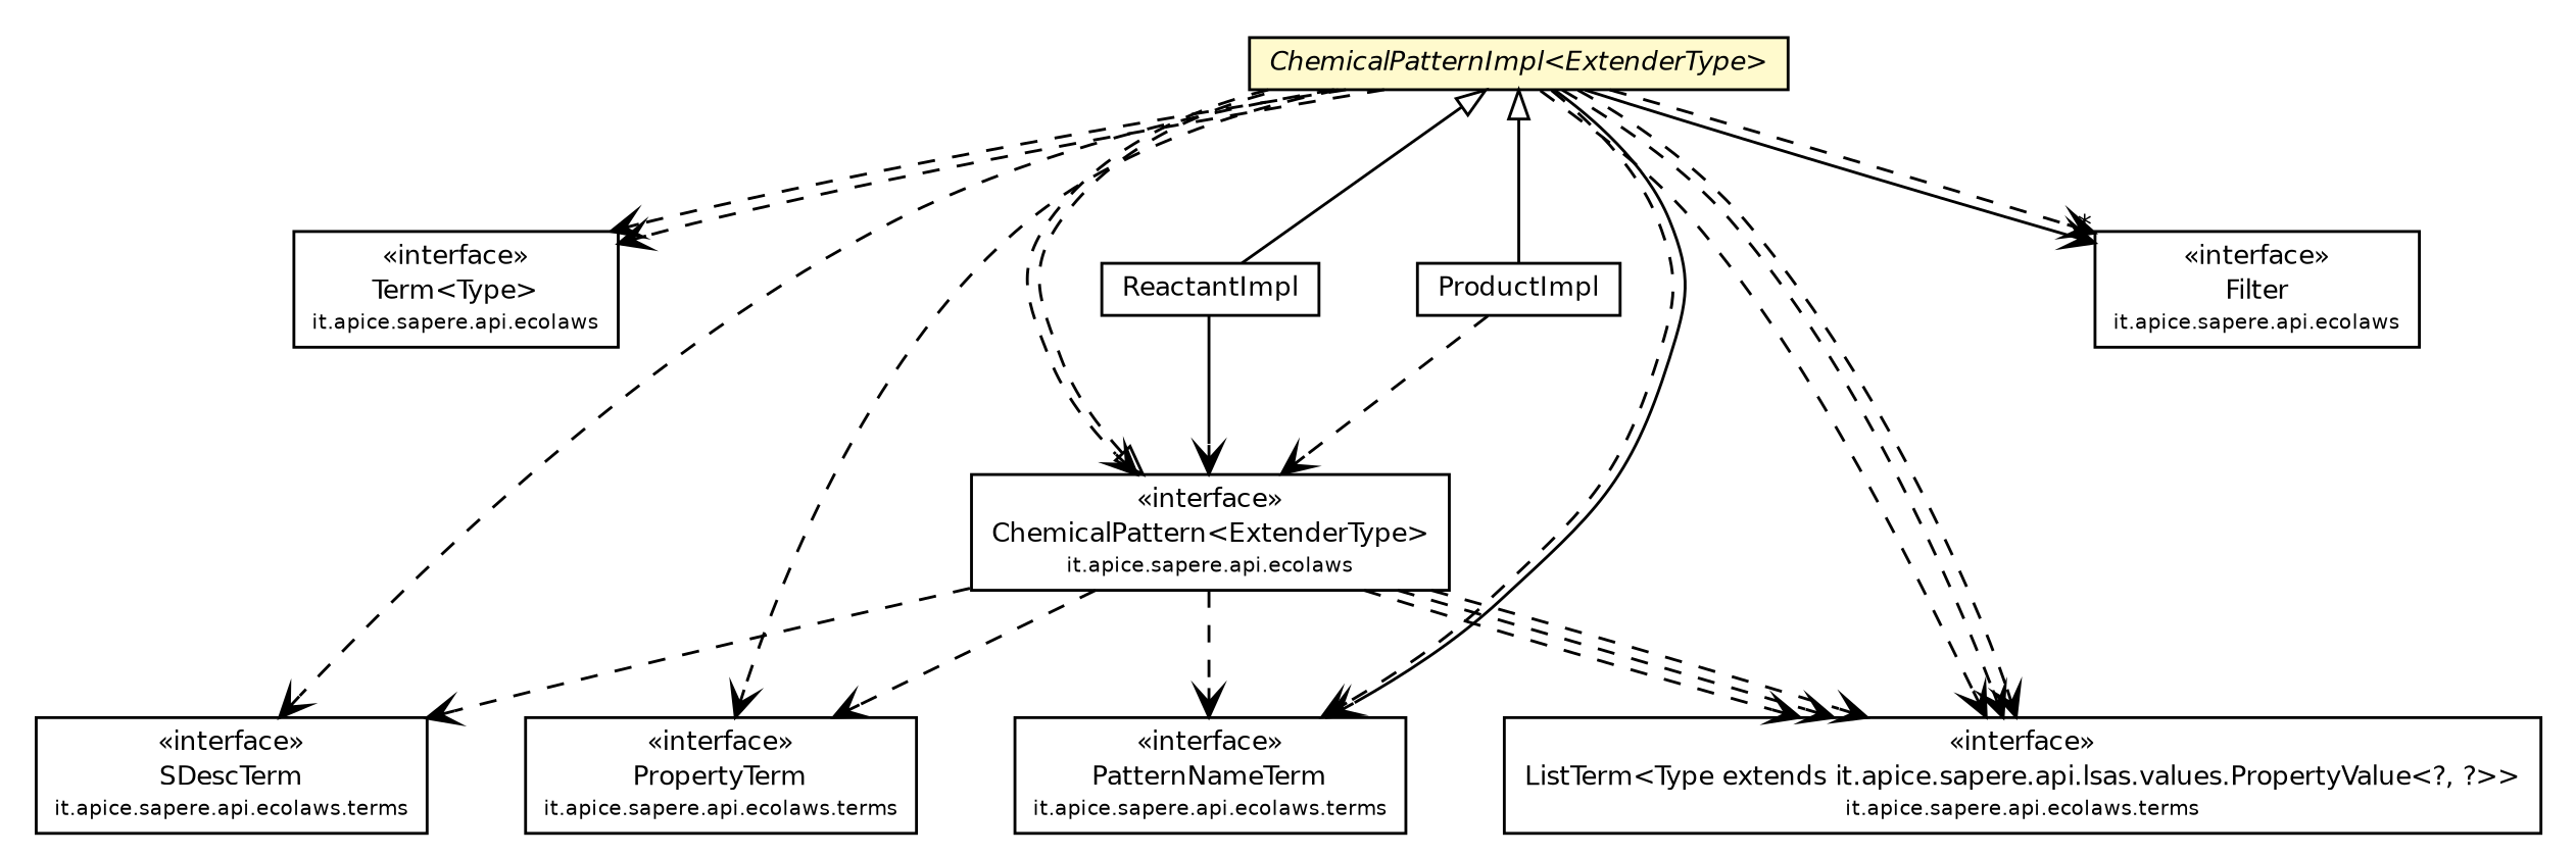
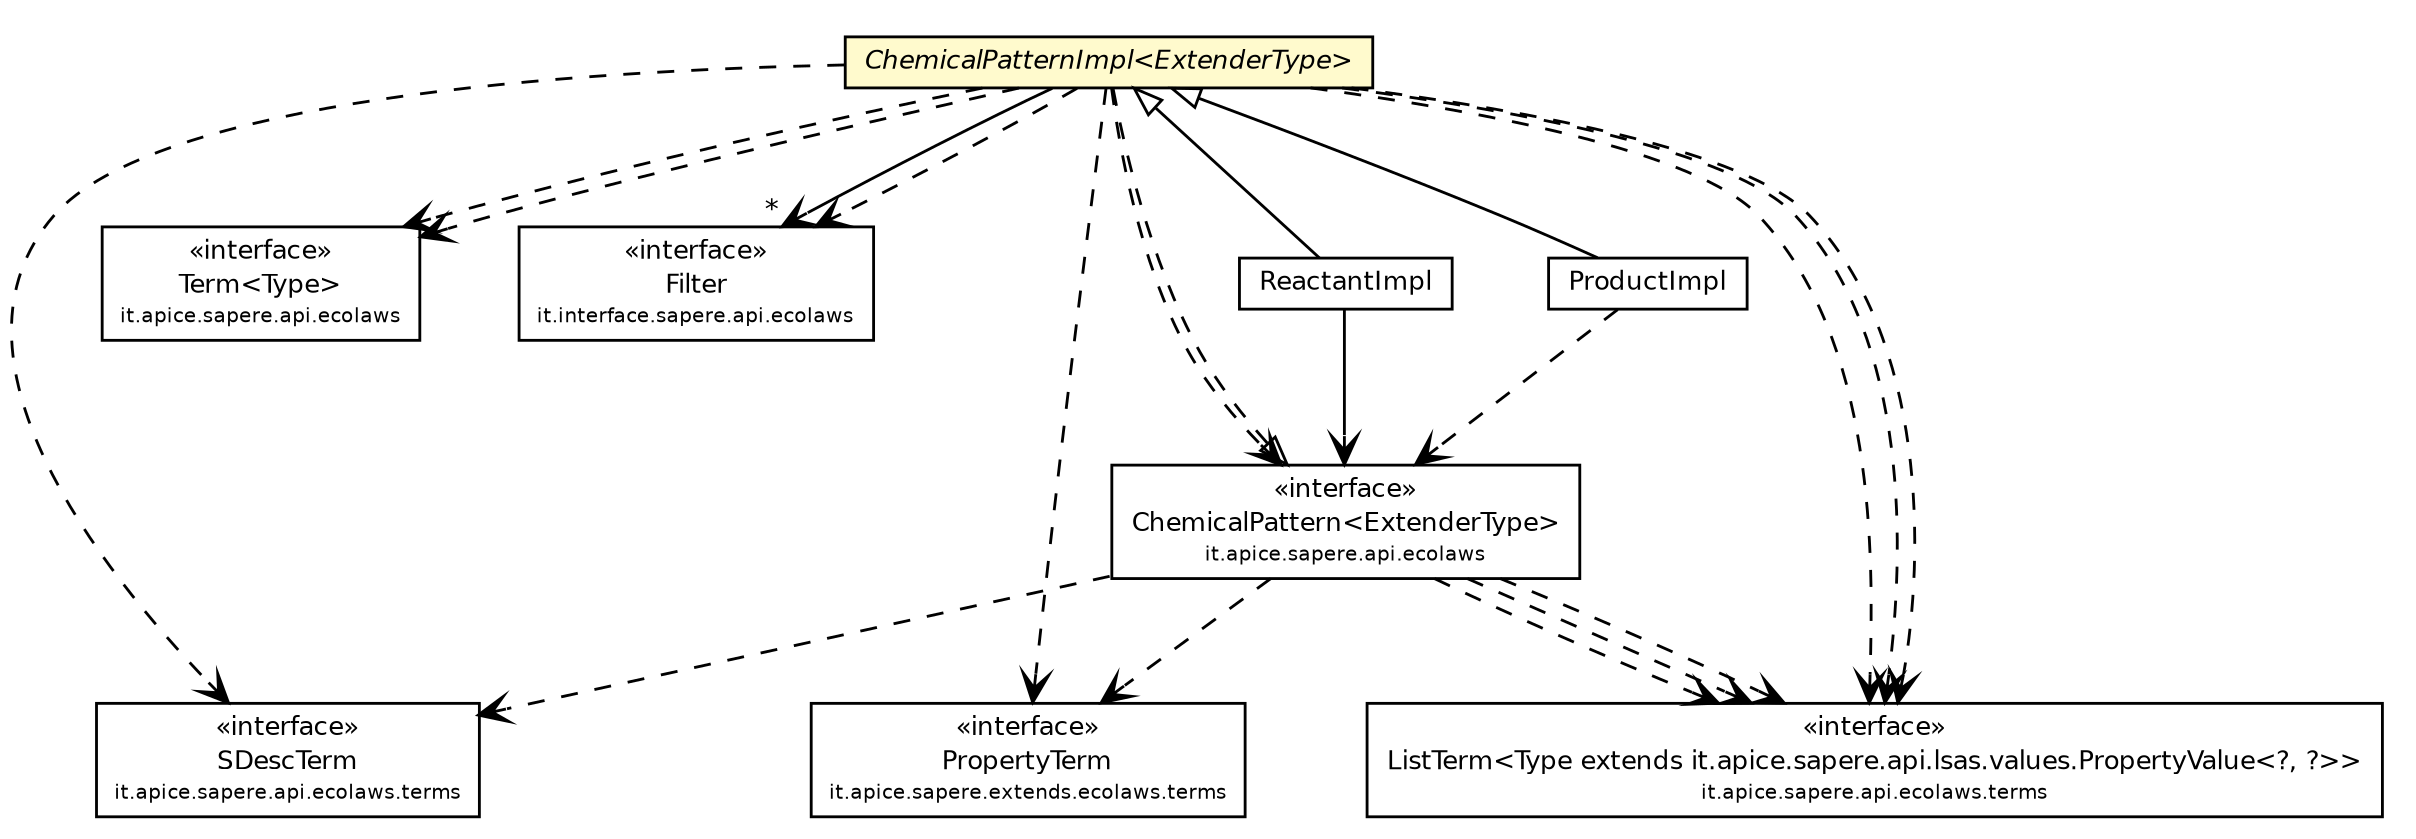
  digraph {
    node [fontcolor=black fontname=Helvetica fontsize=9.0 shape=plaintext]
    edge [arrowhead=open color=black fontcolor=black fontname=Helvetica fontsize=10.0 headport=p labelfontname=Helvetica labelfontsize=10 style=dashed tailport=p]
    n1 [label=<<table border="0" cellborder="1" cellspacing="0" cellpadding="2" port="p" href="../Term.html"> 		<tr><td><table border="0" cellspacing="0" cellpadding="1"> 			<tr><td> &laquo;interface&raquo; </td></tr> 			<tr><td> Term&lt;Type&gt; </td></tr> 			<tr><td><font point-size="7.0"> it.apice.sapere.api.ecolaws </font></td></tr> 		</table></td></tr> 		</table>>]
-   n2 [label=<<table border="0" cellborder="1" cellspacing="0" cellpadding="2" port="p" href="../Filter.html"> 		<tr><td><table border="0" cellspacing="0" cellpadding="1"> 			<tr><td> &laquo;interface&raquo; </td></tr> 			<tr><td> Filter </td></tr> 			<tr><td><font point-size="7.0"> it.apice.sapere.api.ecolaws </font></td></tr> 		</table></td></tr> 		</table>>]
+   n2 [label=<<table border="0" cellborder="1" cellspacing="0" cellpadding="2" port="p" href="../Filter.html"> 		<tr><td><table border="0" cellspacing="0" cellpadding="1"> 			<tr><td> &laquo;interface&raquo; </td></tr> 			<tr><td> Filter </td></tr> 			<tr><td><font point-size="7.0"> it.interface.sapere.api.ecolaws </font></td></tr> 		</table></td></tr> 		</table>>]
    n3 [label=<<table border="0" cellborder="1" cellspacing="0" cellpadding="2" port="p" href="../ChemicalPattern.html"> 		<tr><td><table border="0" cellspacing="0" cellpadding="1"> 			<tr><td> &laquo;interface&raquo; </td></tr> 			<tr><td> ChemicalPattern&lt;ExtenderType&gt; </td></tr> 			<tr><td><font point-size="7.0"> it.apice.sapere.api.ecolaws </font></td></tr> 		</table></td></tr> 		</table>>]
    n4 [label=<<table border="0" cellborder="1" cellspacing="0" cellpadding="2" port="p" href="../terms/SDescTerm.html"> 		<tr><td><table border="0" cellspacing="0" cellpadding="1"> 			<tr><td> &laquo;interface&raquo; </td></tr> 			<tr><td> SDescTerm </td></tr> 			<tr><td><font point-size="7.0"> it.apice.sapere.api.ecolaws.terms </font></td></tr> 		</table></td></tr> 		</table>>]
-   n5 [label=<<table border="0" cellborder="1" cellspacing="0" cellpadding="2" port="p" href="../terms/PropertyTerm.html"> 		<tr><td><table border="0" cellspacing="0" cellpadding="1"> 			<tr><td> &laquo;interface&raquo; </td></tr> 			<tr><td> PropertyTerm </td></tr> 			<tr><td><font point-size="7.0"> it.apice.sapere.api.ecolaws.terms </font></td></tr> 		</table></td></tr> 		</table>>]
-   n6 [label=<<table border="0" cellborder="1" cellspacing="0" cellpadding="2" port="p" href="../terms/PatternNameTerm.html"> 		<tr><td><table border="0" cellspacing="0" cellpadding="1"> 			<tr><td> &laquo;interface&raquo; </td></tr> 			<tr><td> PatternNameTerm </td></tr> 			<tr><td><font point-size="7.0"> it.apice.sapere.api.ecolaws.terms </font></td></tr> 		</table></td></tr> 		</table>>]
+   n5 [label=<<table border="0" cellborder="1" cellspacing="0" cellpadding="2" port="p" href="../terms/PropertyTerm.html"> 		<tr><td><table border="0" cellspacing="0" cellpadding="1"> 			<tr><td> &laquo;interface&raquo; </td></tr> 			<tr><td> PropertyTerm </td></tr> 			<tr><td><font point-size="7.0"> it.apice.sapere.extends.ecolaws.terms </font></td></tr> 		</table></td></tr> 		</table>>]
    n7 [label=<<table border="0" cellborder="1" cellspacing="0" cellpadding="2" port="p" href="../terms/ListTerm.html"> 		<tr><td><table border="0" cellspacing="0" cellpadding="1"> 			<tr><td> &laquo;interface&raquo; </td></tr> 			<tr><td> ListTerm&lt;Type extends it.apice.sapere.api.lsas.values.PropertyValue&lt;?, ?&gt;&gt; </td></tr> 			<tr><td><font point-size="7.0"> it.apice.sapere.api.ecolaws.terms </font></td></tr> 		</table></td></tr> 		</table>>]
    n8 [label=<<table border="0" cellborder="1" cellspacing="0" cellpadding="2" port="p" bgcolor="lemonChiffon" href="./ChemicalPatternImpl.html"> 		<tr><td><table border="0" cellspacing="0" cellpadding="1"> 			<tr><td><font face="Helvetica-Oblique"> ChemicalPatternImpl&lt;ExtenderType&gt; </font></td></tr> 		</table></td></tr> 		</table>>]
    n9 [label=<<table border="0" cellborder="1" cellspacing="0" cellpadding="2" port="p" href="./ReactantImpl.html"> 		<tr><td><table border="0" cellspacing="0" cellpadding="1"> 			<tr><td> ReactantImpl </td></tr> 		</table></td></tr> 		</table>>]
    n10 [label=<<table border="0" cellborder="1" cellspacing="0" cellpadding="2" port="p" href="./ProductImpl.html"> 		<tr><td><table border="0" cellspacing="0" cellpadding="1"> 			<tr><td> ProductImpl </td></tr> 		</table></td></tr> 		</table>>]
    n3 -> n4
    n3 -> n5
-   n3 -> n6
    n3 -> n7
    n3 -> n7
    n3 -> n7
    n3 -> n8 [arrowtail=empty dir=back fontsize=10 arrowhead="" color="" fontcolor=""]
    n8 -> n1
    n8 -> n1
    n8 -> n2 [headlabel="*" style=""]
    n8 -> n2
    n8 -> n3
    n8 -> n4
    n8 -> n5
-   n8 -> n6 [style=""]
-   n8 -> n6
    n8 -> n7
    n8 -> n7
    n8 -> n7
    n8 -> n9 [arrowtail=empty dir=back fontsize=10 arrowhead="" color="" fontcolor="" style=""]
    n8 -> n10 [arrowtail=empty dir=back fontsize=10 arrowhead="" color="" fontcolor="" style=""]
    n9 -> n3 [style=solid]
    n10 -> n3
  }
